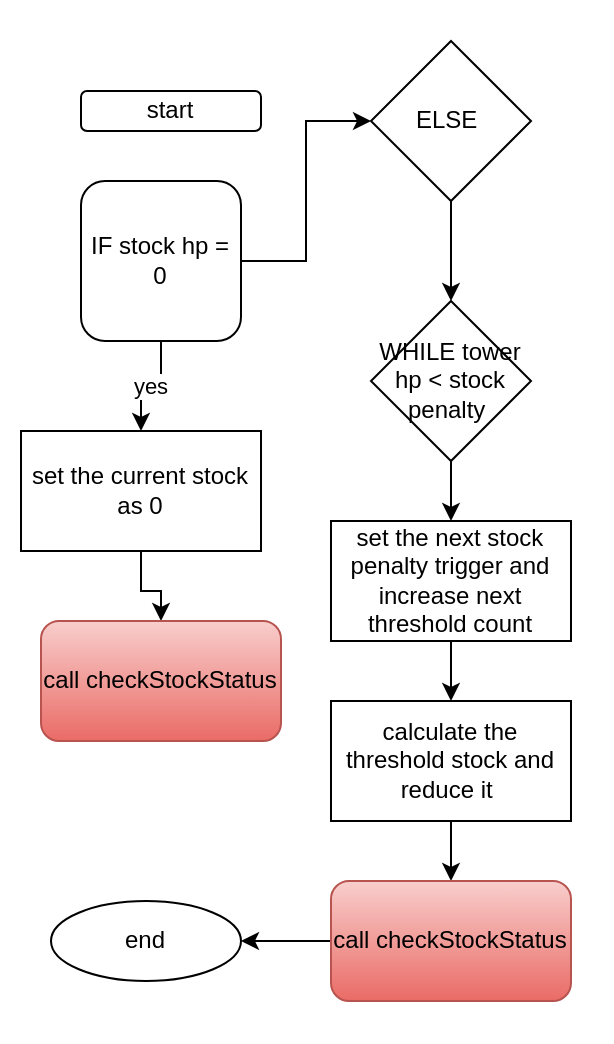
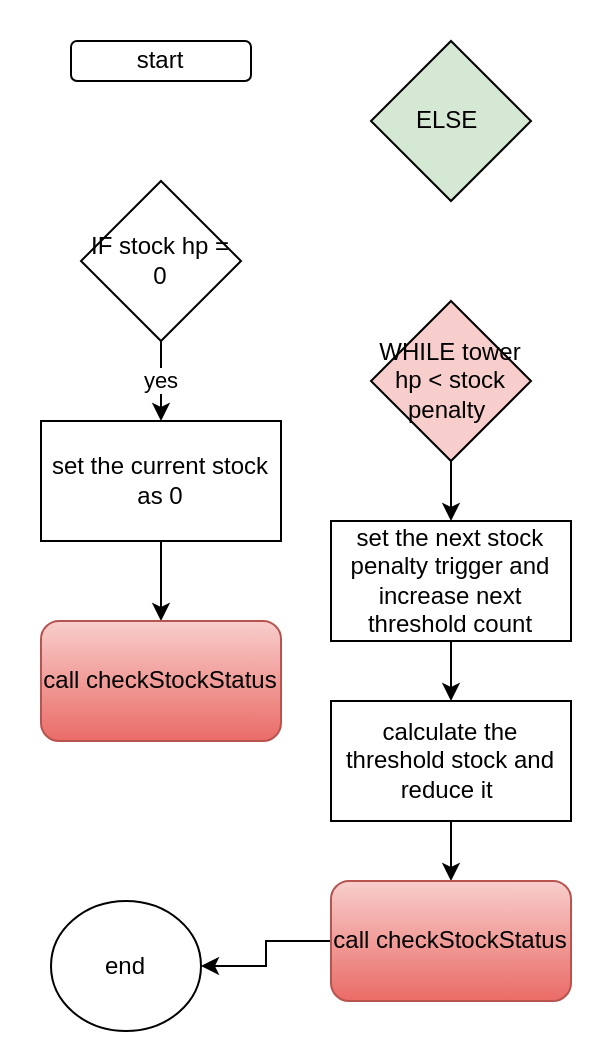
  <mxCell id="0" />
  <mxCell id="1" parent="0" />
- <mxCell id="2" value="start" style="rounded=1;whiteSpace=wrap;html=1;" vertex="1" parent="1"><mxGeometry x="40" y="45" width="90" height="20" as="geometry" /></mxCell>
+ <mxCell id="2" value="start" style="rounded=1;whiteSpace=wrap;html=1;" vertex="1" parent="1"><mxGeometry x="35" y="20" width="90" height="20" as="geometry" /></mxCell>
  <mxCell id="3" value="yes" style="edgeStyle=orthogonalEdgeStyle;rounded=0;orthogonalLoop=1;jettySize=auto;html=1;" edge="1" parent="1" source="5" target="7"><mxGeometry relative="1" as="geometry" /></mxCell>
- <mxCell id="4" value="" style="edgeStyle=orthogonalEdgeStyle;rounded=0;orthogonalLoop=1;jettySize=auto;html=1;" edge="1" parent="1" source="5" target="10"><mxGeometry relative="1" as="geometry" /></mxCell>
- <mxCell id="5" value="IF stock hp = 0" style="whiteSpace=wrap;html=1;rounded=1;" vertex="1" parent="1"><mxGeometry x="40" y="90" width="80" height="80" as="geometry" /></mxCell>
+ <mxCell id="5" value="IF stock hp = 0" style="rhombus;whiteSpace=wrap;html=1;" vertex="1" parent="1"><mxGeometry x="40" y="90" width="80" height="80" as="geometry" /></mxCell>
  <mxCell id="6" value="" style="edgeStyle=orthogonalEdgeStyle;rounded=0;orthogonalLoop=1;jettySize=auto;html=1;" edge="1" parent="1" source="7" target="8"><mxGeometry relative="1" as="geometry" /></mxCell>
- <mxCell id="7" value="set the current stock as 0" style="whiteSpace=wrap;html=1;" vertex="1" parent="1"><mxGeometry x="10" y="215" width="120" height="60" as="geometry" /></mxCell>
+ <mxCell id="7" value="set the current stock as 0" style="whiteSpace=wrap;html=1;" vertex="1" parent="1"><mxGeometry x="20" y="210" width="120" height="60" as="geometry" /></mxCell>
  <mxCell id="8" value="call&amp;nbsp;checkStockStatus" style="rounded=1;whiteSpace=wrap;html=1;fillColor=#f8cecc;gradientColor=#ea6b66;strokeColor=#b85450;" vertex="1" parent="1"><mxGeometry x="20" y="310" width="120" height="60" as="geometry" /></mxCell>
- <mxCell id="9" value="" style="edgeStyle=orthogonalEdgeStyle;rounded=0;orthogonalLoop=1;jettySize=auto;html=1;" edge="1" parent="1" source="10" target="12"><mxGeometry relative="1" as="geometry" /></mxCell>
- <mxCell id="10" value="ELSE&amp;nbsp;" style="rhombus;whiteSpace=wrap;html=1;" vertex="1" parent="1"><mxGeometry x="185" y="20" width="80" height="80" as="geometry" /></mxCell>
+ <mxCell id="10" value="ELSE&amp;nbsp;" style="rhombus;whiteSpace=wrap;html=1;fillColor=#d5e8d4;" vertex="1" parent="1"><mxGeometry x="185" y="20" width="80" height="80" as="geometry" /></mxCell>
  <mxCell id="11" value="" style="edgeStyle=orthogonalEdgeStyle;rounded=0;orthogonalLoop=1;jettySize=auto;html=1;" edge="1" parent="1" source="12" target="14"><mxGeometry relative="1" as="geometry" /></mxCell>
- <mxCell id="12" value="WHILE tower hp &amp;lt; stock penalty&amp;nbsp;" style="rhombus;whiteSpace=wrap;html=1;" vertex="1" parent="1"><mxGeometry x="185" y="150" width="80" height="80" as="geometry" /></mxCell>
+ <mxCell id="12" value="WHILE tower hp &amp;lt; stock penalty&amp;nbsp;" style="rhombus;whiteSpace=wrap;html=1;fillColor=#f8cecc;" vertex="1" parent="1"><mxGeometry x="185" y="150" width="80" height="80" as="geometry" /></mxCell>
  <mxCell id="13" value="" style="edgeStyle=orthogonalEdgeStyle;rounded=0;orthogonalLoop=1;jettySize=auto;html=1;" edge="1" parent="1" source="14" target="16"><mxGeometry relative="1" as="geometry" /></mxCell>
  <mxCell id="14" value="set the next stock penalty trigger and increase next threshold count" style="whiteSpace=wrap;html=1;" vertex="1" parent="1"><mxGeometry x="165" y="260" width="120" height="60" as="geometry" /></mxCell>
  <mxCell id="15" value="" style="edgeStyle=orthogonalEdgeStyle;rounded=0;orthogonalLoop=1;jettySize=auto;html=1;" edge="1" parent="1" source="16" target="18"><mxGeometry relative="1" as="geometry" /></mxCell>
  <mxCell id="16" value="calculate the threshold stock and reduce it&amp;nbsp;" style="whiteSpace=wrap;html=1;" vertex="1" parent="1"><mxGeometry x="165" y="350" width="120" height="60" as="geometry" /></mxCell>
  <mxCell id="17" value="" style="edgeStyle=orthogonalEdgeStyle;rounded=0;orthogonalLoop=1;jettySize=auto;html=1;" edge="1" parent="1" source="18" target="19"><mxGeometry relative="1" as="geometry" /></mxCell>
  <mxCell id="18" value="call&amp;nbsp;checkStockStatus" style="rounded=1;whiteSpace=wrap;html=1;fillColor=#f8cecc;gradientColor=#ea6b66;strokeColor=#b85450;" vertex="1" parent="1"><mxGeometry x="165" y="440" width="120" height="60" as="geometry" /></mxCell>
- <mxCell id="19" value="end" style="ellipse;whiteSpace=wrap;html=1;" vertex="1" parent="1"><mxGeometry x="25" y="450" width="95" height="40" as="geometry" /></mxCell>
+ <mxCell id="19" value="end" style="ellipse;whiteSpace=wrap;html=1;" vertex="1" parent="1"><mxGeometry x="25" y="450" width="75" height="65" as="geometry" /></mxCell>
